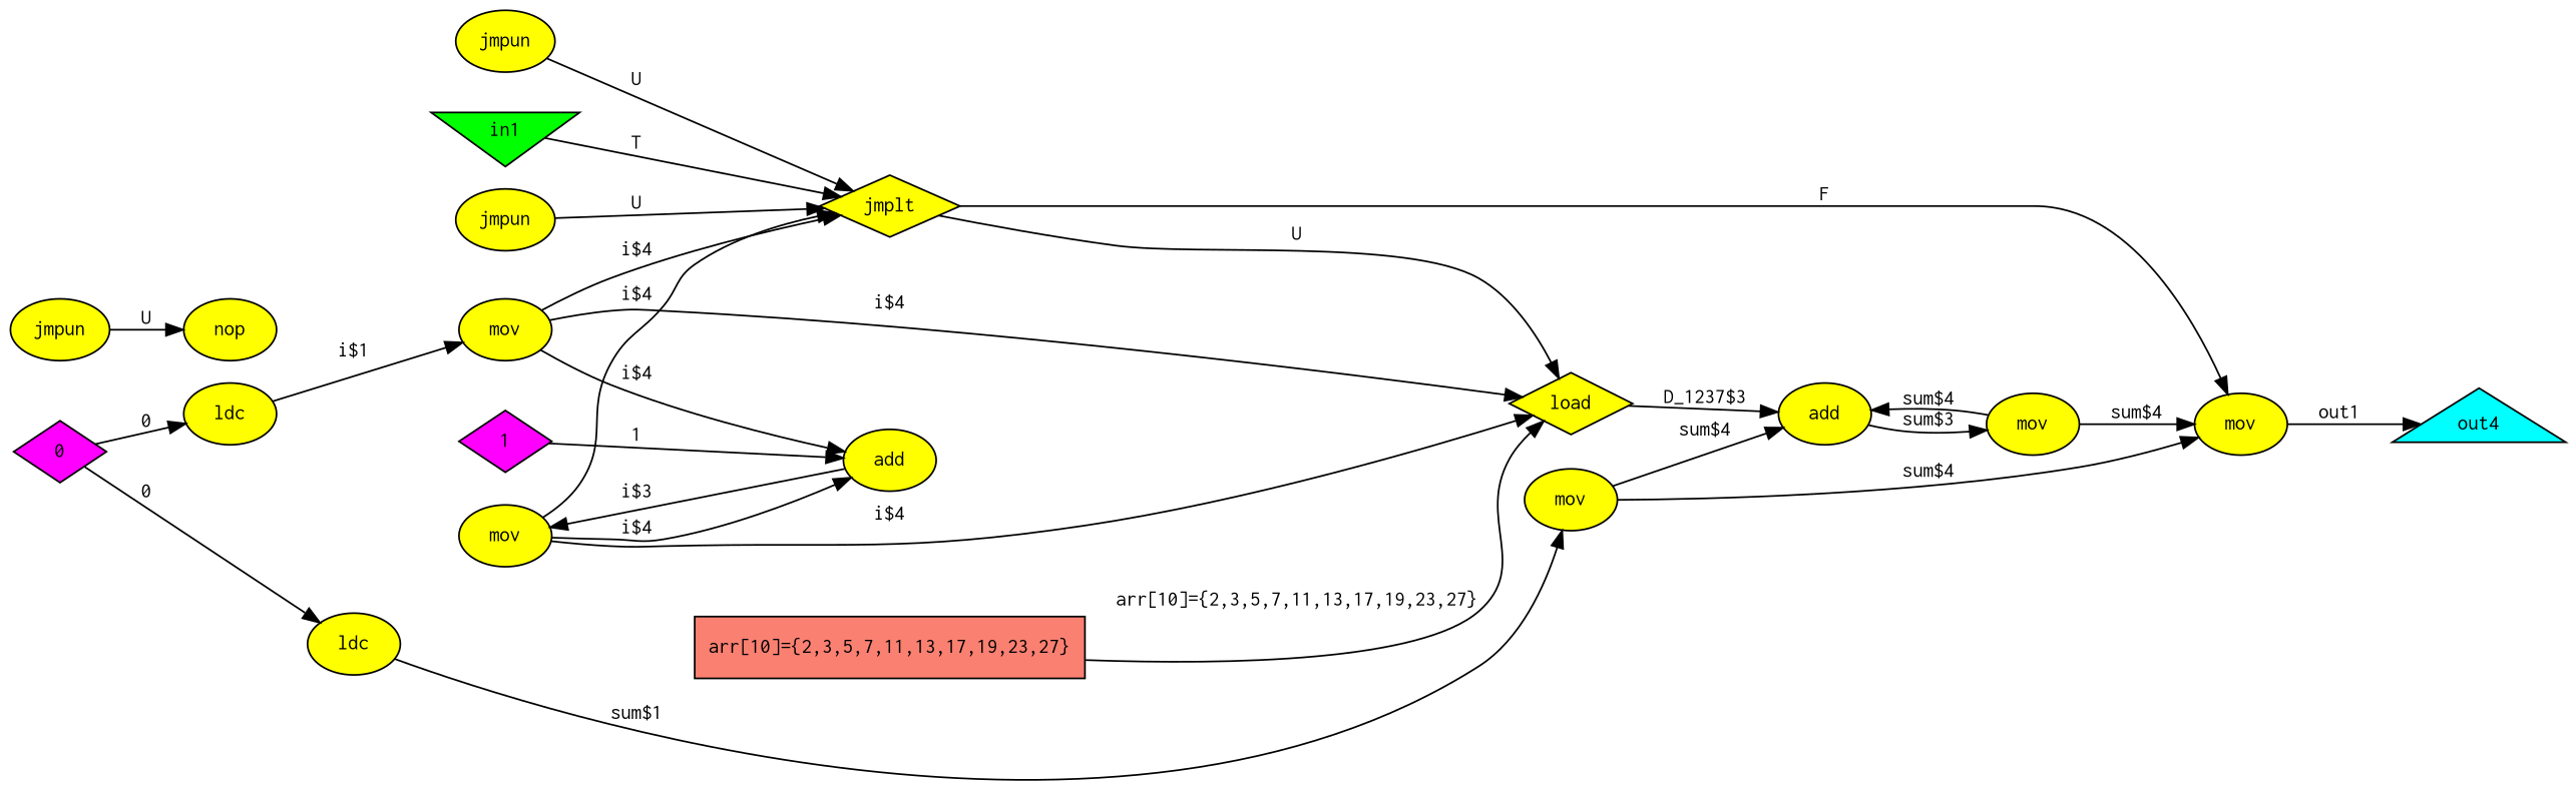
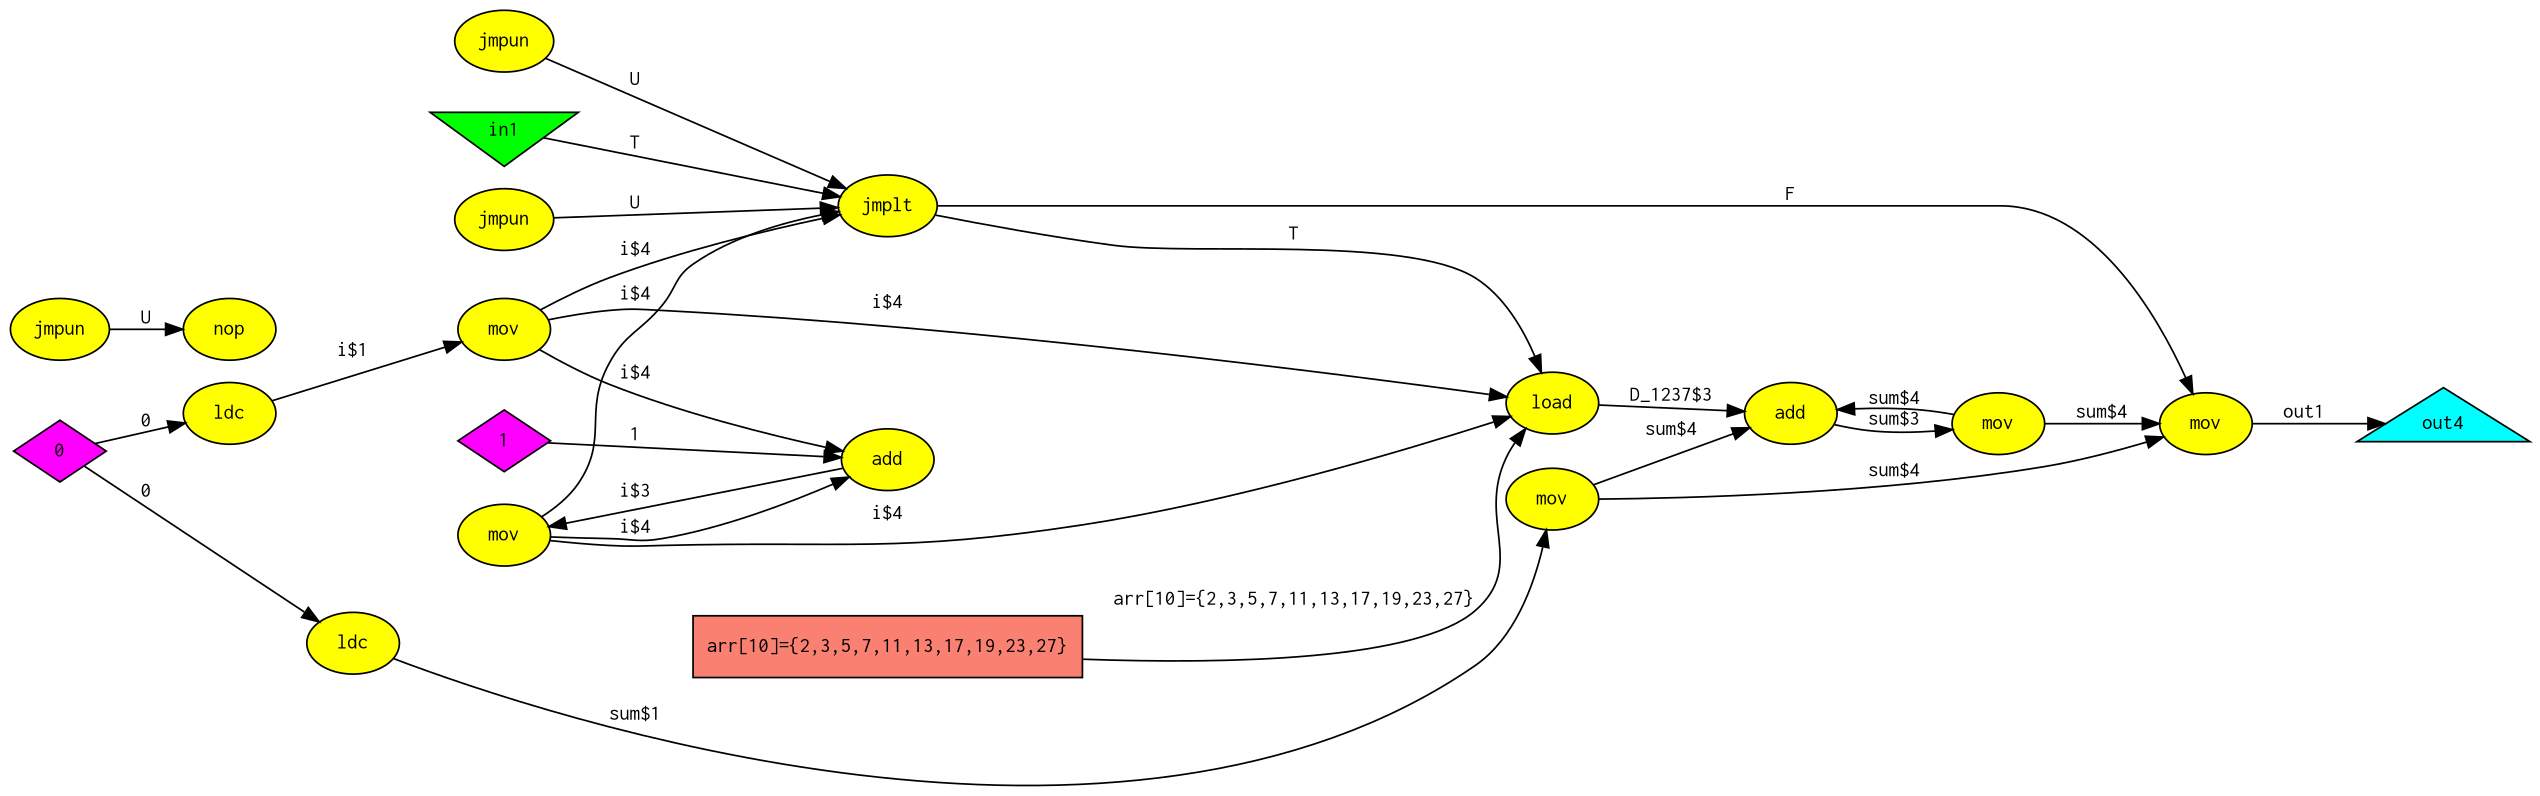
  digraph {
    nodesep=0.175
    rankdir=LR
    node [argix=-1 dataspec=na fillcolor=yellow fontname=Courier fontsize=12 ntype=operation shape=ellipse style=filled]
    edge [argix=-1 dataspec=s32 etype=D fontname=Courier fontsize=12 order=1 vtype=localvar]
    n1 [label=add]
    n2 [label=mov]
    n3 [label=mov]
    n4 [label=add]
    n5 [label=mov]
-   n6 [label=load shape=diamond]
-   n7 [label=jmplt shape=diamond]
+   n6 [label=load]
+   n7 [label=jmplt]
    n8 [dataspec=s32 fillcolor=salmon label="arr[10]={2,3,5,7,11,13,17,19,23,27}" ntype=hwelem shape=box]
    n9 [dataspec=s32 fillcolor=magenta label=0 ntype=constant shape=diamond]
    n10 [label=ldc]
    n11 [label=ldc]
    n12 [label=mov]
    n13 [label=mov]
    n14 [dataspec=s32 fillcolor=magenta label=1 ntype=constant shape=diamond]
    n15 [argix=0 dataspec=s32 fillcolor=green label=in1 ntype=invar shape=invtriangle]
    n16 [argix=0 dataspec=s32 fillcolor=cyan label=out4 ntype=outvar shape=triangle]
    n17 [label=jmpun]
    n18 [label=jmpun]
    n19 [label=nop]
    n20 [label=jmpun]
    n1 -> n2 [argix=2 label="sum$3"]
    n2 -> n1 [label="sum$4" order=2]
    n2 -> n3 [label="sum$4"]
    n3 -> n16 [label=out1 vtype=outarg]
    n4 -> n5 [argix=2 label="i$3"]
    n5 -> n4 [label="i$4"]
    n5 -> n6 [label="i$4" order=2]
    n5 -> n7 [label="i$4"]
    n6 -> n1 [label="D_1237$3"]
    n7 -> n3 [dataspec=u1 etype=F label=F order=2 vtype=""]
-   n7 -> n6 [dataspec=u1 etype=T label=U vtype=""]
+   n7 -> n6 [dataspec=u1 etype=T label=T vtype=""]
    n8 -> n6 [label="arr[10]={2,3,5,7,11,13,17,19,23,27}" vtype=globalvar]
    n9 -> n10 [label=0 vtype=globalvar]
    n9 -> n11 [label=0 vtype=globalvar]
    n10 -> n12 [argix=1 label="sum$1"]
    n11 -> n13 [argix=1 label="i$1"]
    n12 -> n1 [label="sum$4" order=2]
    n12 -> n3 [label="sum$4"]
    n13 -> n4 [label="i$4"]
    n13 -> n6 [label="i$4" order=2]
    n13 -> n7 [label="i$4"]
    n14 -> n4 [label=1 order=2 vtype=globalvar]
    n15 -> n7 [label=T order=2 vtype=inarg]
    n17 -> n7 [dataspec=u1 etype=U label=U vtype=""]
    n18 -> n19 [dataspec=u1 etype=U label=U vtype=""]
    n20 -> n7 [dataspec=u1 etype=U label=U vtype=""]
  }
